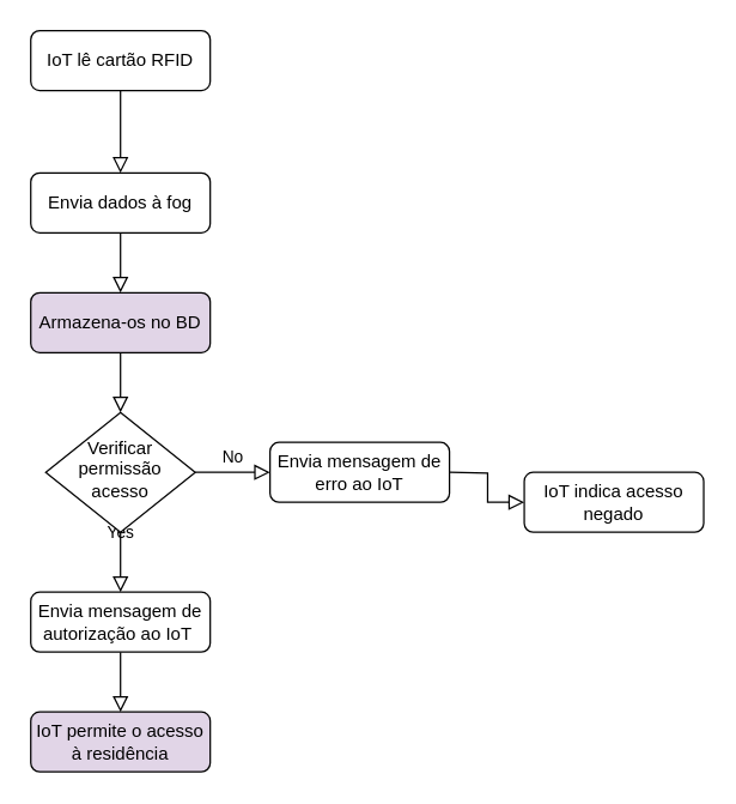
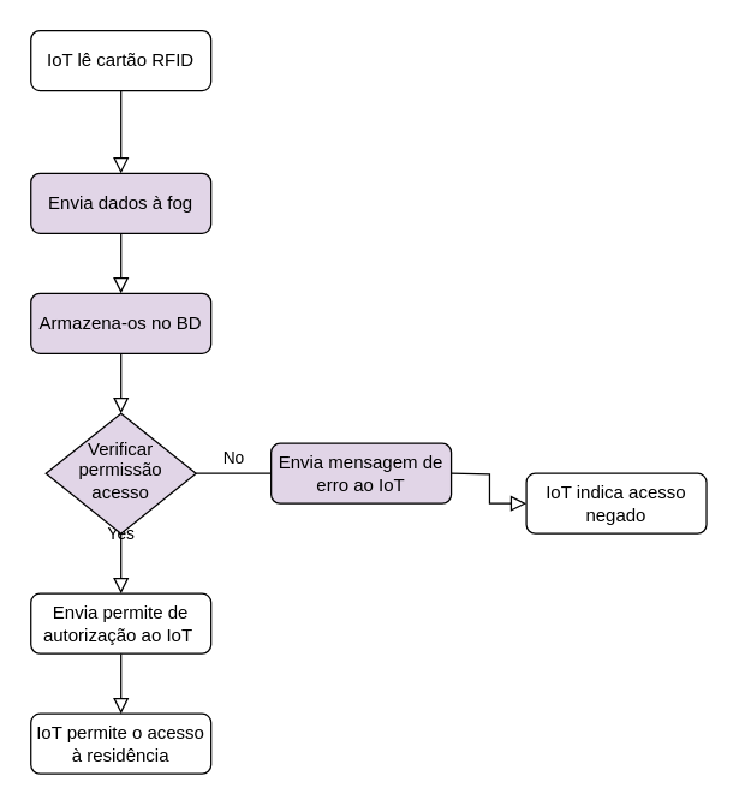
  <mxCell id="0" />
  <mxCell id="1" parent="0" />
  <mxCell id="2" value="" style="rounded=0;html=1;jettySize=auto;orthogonalLoop=1;fontSize=11;endArrow=block;endFill=0;endSize=8;strokeWidth=1;shadow=0;labelBackgroundColor=none;edgeStyle=orthogonalEdgeStyle;" parent="1" source="3" edge="1"><mxGeometry relative="1" as="geometry"><mxPoint x="80" y="115" as="targetPoint" /></mxGeometry></mxCell>
  <mxCell id="3" value="IoT lê cartão RFID" style="rounded=1;whiteSpace=wrap;html=1;fontSize=12;glass=0;strokeWidth=1;shadow=0;" parent="1" vertex="1"><mxGeometry x="20" y="20" width="120" height="40" as="geometry" /></mxCell>
  <mxCell id="4" value="" style="rounded=0;html=1;jettySize=auto;orthogonalLoop=1;fontSize=11;endArrow=block;endFill=0;endSize=8;strokeWidth=1;shadow=0;labelBackgroundColor=none;edgeStyle=orthogonalEdgeStyle;" edge="1" parent="1" source="5"><mxGeometry relative="1" as="geometry"><mxPoint x="80" y="195" as="targetPoint" /></mxGeometry></mxCell>
- <mxCell id="5" value="Envia dados à fog" style="rounded=1;whiteSpace=wrap;html=1;fontSize=12;glass=0;strokeWidth=1;shadow=0;" vertex="1" parent="1"><mxGeometry x="20" y="115" width="120" height="40" as="geometry" /></mxCell>
+ <mxCell id="5" value="Envia dados à fog" style="rounded=1;whiteSpace=wrap;html=1;fontSize=12;glass=0;strokeWidth=1;shadow=0;fillColor=#e1d5e7;" vertex="1" parent="1"><mxGeometry x="20" y="115" width="120" height="40" as="geometry" /></mxCell>
  <mxCell id="6" value="" style="rounded=0;html=1;jettySize=auto;orthogonalLoop=1;fontSize=11;endArrow=block;endFill=0;endSize=8;strokeWidth=1;shadow=0;labelBackgroundColor=none;edgeStyle=orthogonalEdgeStyle;" edge="1" parent="1" source="7"><mxGeometry relative="1" as="geometry"><mxPoint x="80" y="275" as="targetPoint" /></mxGeometry></mxCell>
  <mxCell id="7" value="Armazena-os no BD" style="rounded=1;whiteSpace=wrap;html=1;fontSize=12;glass=0;strokeWidth=1;shadow=0;fillColor=#e1d5e7;" vertex="1" parent="1"><mxGeometry x="20" y="195" width="120" height="40" as="geometry" /></mxCell>
  <mxCell id="8" value="Yes" style="rounded=0;html=1;jettySize=auto;orthogonalLoop=1;fontSize=11;endArrow=block;endFill=0;endSize=8;strokeWidth=1;shadow=0;labelBackgroundColor=none;edgeStyle=orthogonalEdgeStyle;" edge="1" parent="1" source="10"><mxGeometry y="20" relative="1" as="geometry"><mxPoint as="offset" /><mxPoint x="80" y="395" as="targetPoint" /></mxGeometry></mxCell>
- <mxCell id="9" value="No" style="edgeStyle=orthogonalEdgeStyle;rounded=0;html=1;jettySize=auto;orthogonalLoop=1;fontSize=11;endArrow=block;endFill=0;endSize=8;strokeWidth=1;shadow=0;labelBackgroundColor=none;" edge="1" parent="1" source="10" target="11"><mxGeometry y="10" relative="1" as="geometry"><mxPoint as="offset" /></mxGeometry></mxCell>
- <mxCell id="10" value="Verificar&lt;br&gt;permissão&lt;br&gt;acesso" style="rhombus;whiteSpace=wrap;html=1;shadow=0;fontFamily=Helvetica;fontSize=12;align=center;strokeWidth=1;spacing=6;spacingTop=-4;" vertex="1" parent="1"><mxGeometry x="30" y="275" width="100" height="80" as="geometry" /></mxCell>
- <mxCell id="11" value="Envia mensagem de erro ao IoT" style="rounded=1;whiteSpace=wrap;html=1;fontSize=12;glass=0;strokeWidth=1;shadow=0;" vertex="1" parent="1"><mxGeometry x="180" y="295" width="120" height="40" as="geometry" /></mxCell>
+ <mxCell id="9" value="No" style="edgeStyle=orthogonalEdgeStyle;rounded=0;html=1;jettySize=auto;orthogonalLoop=1;fontSize=11;endArrow=none;endFill=0;endSize=8;strokeWidth=1;shadow=0;labelBackgroundColor=none;" edge="1" parent="1" source="10" target="11"><mxGeometry y="10" relative="1" as="geometry"><mxPoint as="offset" /></mxGeometry></mxCell>
+ <mxCell id="10" value="Verificar&lt;br&gt;permissão&lt;br&gt;acesso" style="rhombus;whiteSpace=wrap;html=1;shadow=0;fontFamily=Helvetica;fontSize=12;align=center;strokeWidth=1;spacing=6;spacingTop=-4;fillColor=#e1d5e7;" vertex="1" parent="1"><mxGeometry x="30" y="275" width="100" height="80" as="geometry" /></mxCell>
+ <mxCell id="11" value="Envia mensagem de erro ao IoT" style="rounded=1;whiteSpace=wrap;html=1;fontSize=12;glass=0;strokeWidth=1;shadow=0;fillColor=#e1d5e7;" vertex="1" parent="1"><mxGeometry x="180" y="295" width="120" height="40" as="geometry" /></mxCell>
  <mxCell id="12" value="" style="rounded=0;html=1;jettySize=auto;orthogonalLoop=1;fontSize=11;endArrow=block;endFill=0;endSize=8;strokeWidth=1;shadow=0;labelBackgroundColor=none;edgeStyle=orthogonalEdgeStyle;" edge="1" parent="1" source="13"><mxGeometry relative="1" as="geometry"><mxPoint x="80" y="475" as="targetPoint" /></mxGeometry></mxCell>
- <mxCell id="13" value="Envia mensagem de autorização ao IoT&amp;nbsp;" style="rounded=1;whiteSpace=wrap;html=1;fontSize=12;glass=0;strokeWidth=1;shadow=0;" vertex="1" parent="1"><mxGeometry x="20" y="395" width="120" height="40" as="geometry" /></mxCell>
- <mxCell id="14" value="IoT permite o acesso à residência" style="rounded=1;whiteSpace=wrap;html=1;fontSize=12;glass=0;strokeWidth=1;shadow=0;fillColor=#e1d5e7;" vertex="1" parent="1"><mxGeometry x="20" y="475" width="120" height="40" as="geometry" /></mxCell>
+ <mxCell id="13" value="Envia permite de autorização ao IoT&amp;nbsp;" style="rounded=1;whiteSpace=wrap;html=1;fontSize=12;glass=0;strokeWidth=1;shadow=0;" vertex="1" parent="1"><mxGeometry x="20" y="395" width="120" height="40" as="geometry" /></mxCell>
+ <mxCell id="14" value="IoT permite o acesso à residência" style="rounded=1;whiteSpace=wrap;html=1;fontSize=12;glass=0;strokeWidth=1;shadow=0;" vertex="1" parent="1"><mxGeometry x="20" y="475" width="120" height="40" as="geometry" /></mxCell>
  <mxCell id="15" value="" style="edgeStyle=orthogonalEdgeStyle;rounded=0;html=1;jettySize=auto;orthogonalLoop=1;fontSize=11;endArrow=block;endFill=0;endSize=8;strokeWidth=1;shadow=0;labelBackgroundColor=none;" edge="1" parent="1" target="16"><mxGeometry y="10" relative="1" as="geometry"><mxPoint as="offset" /><mxPoint x="300" y="315" as="sourcePoint" /></mxGeometry></mxCell>
  <mxCell id="16" value="IoT indica acesso negado" style="rounded=1;whiteSpace=wrap;html=1;fontSize=12;glass=0;strokeWidth=1;shadow=0;" vertex="1" parent="1"><mxGeometry x="350" y="315" width="120" height="40" as="geometry" /></mxCell>
